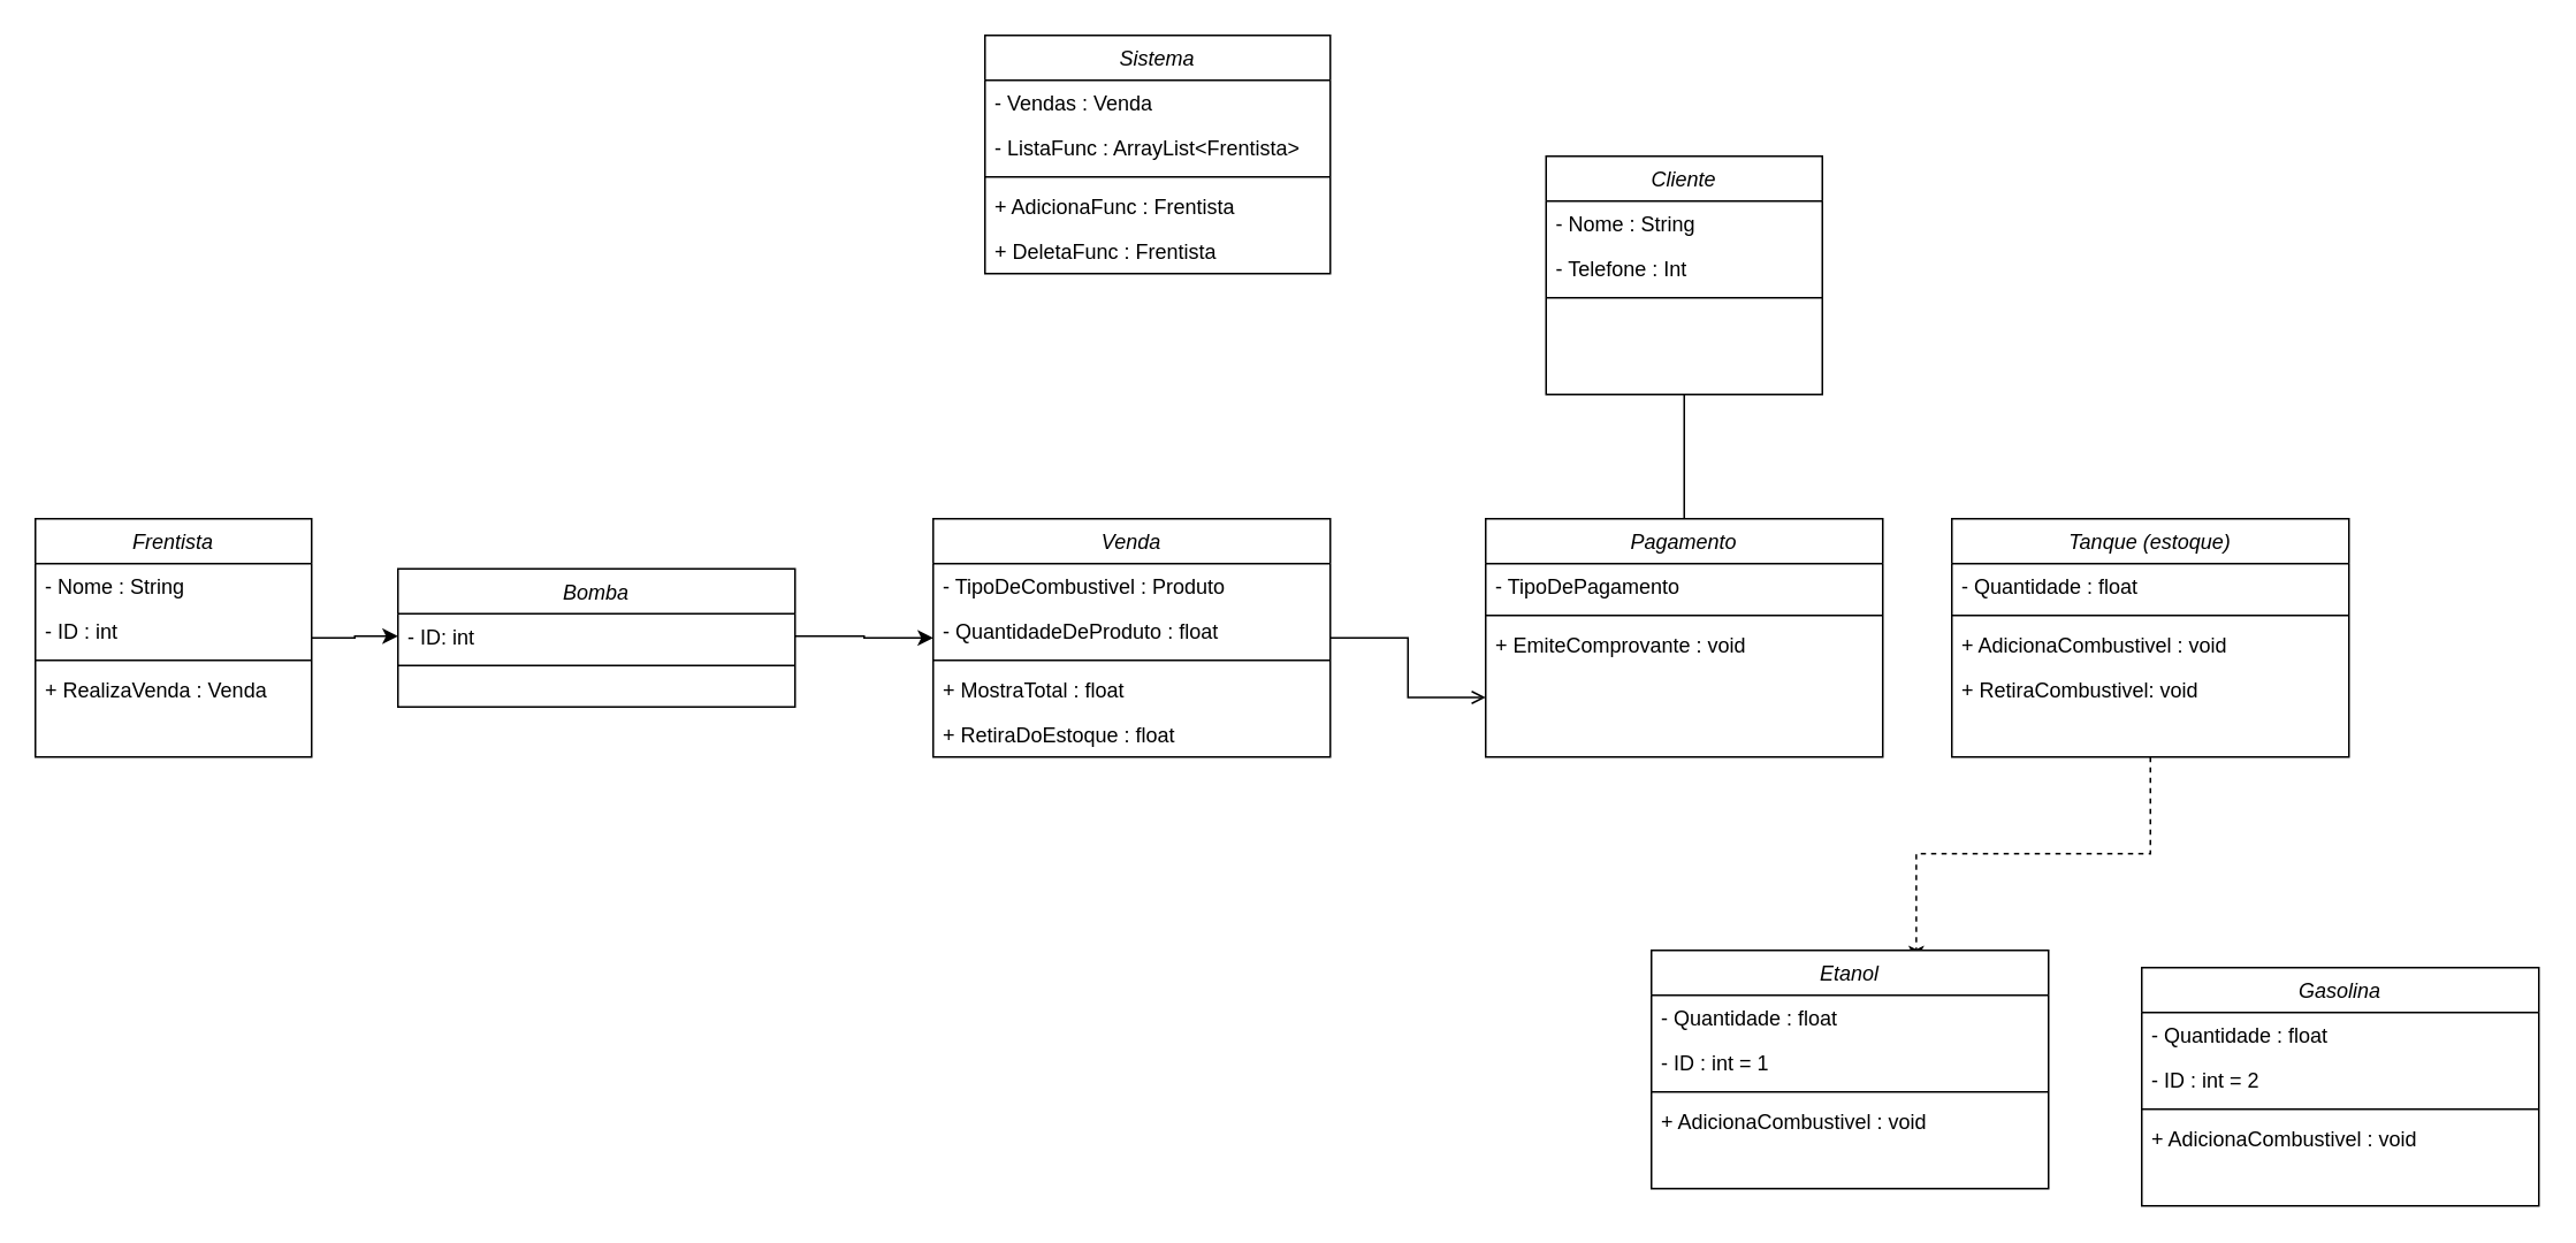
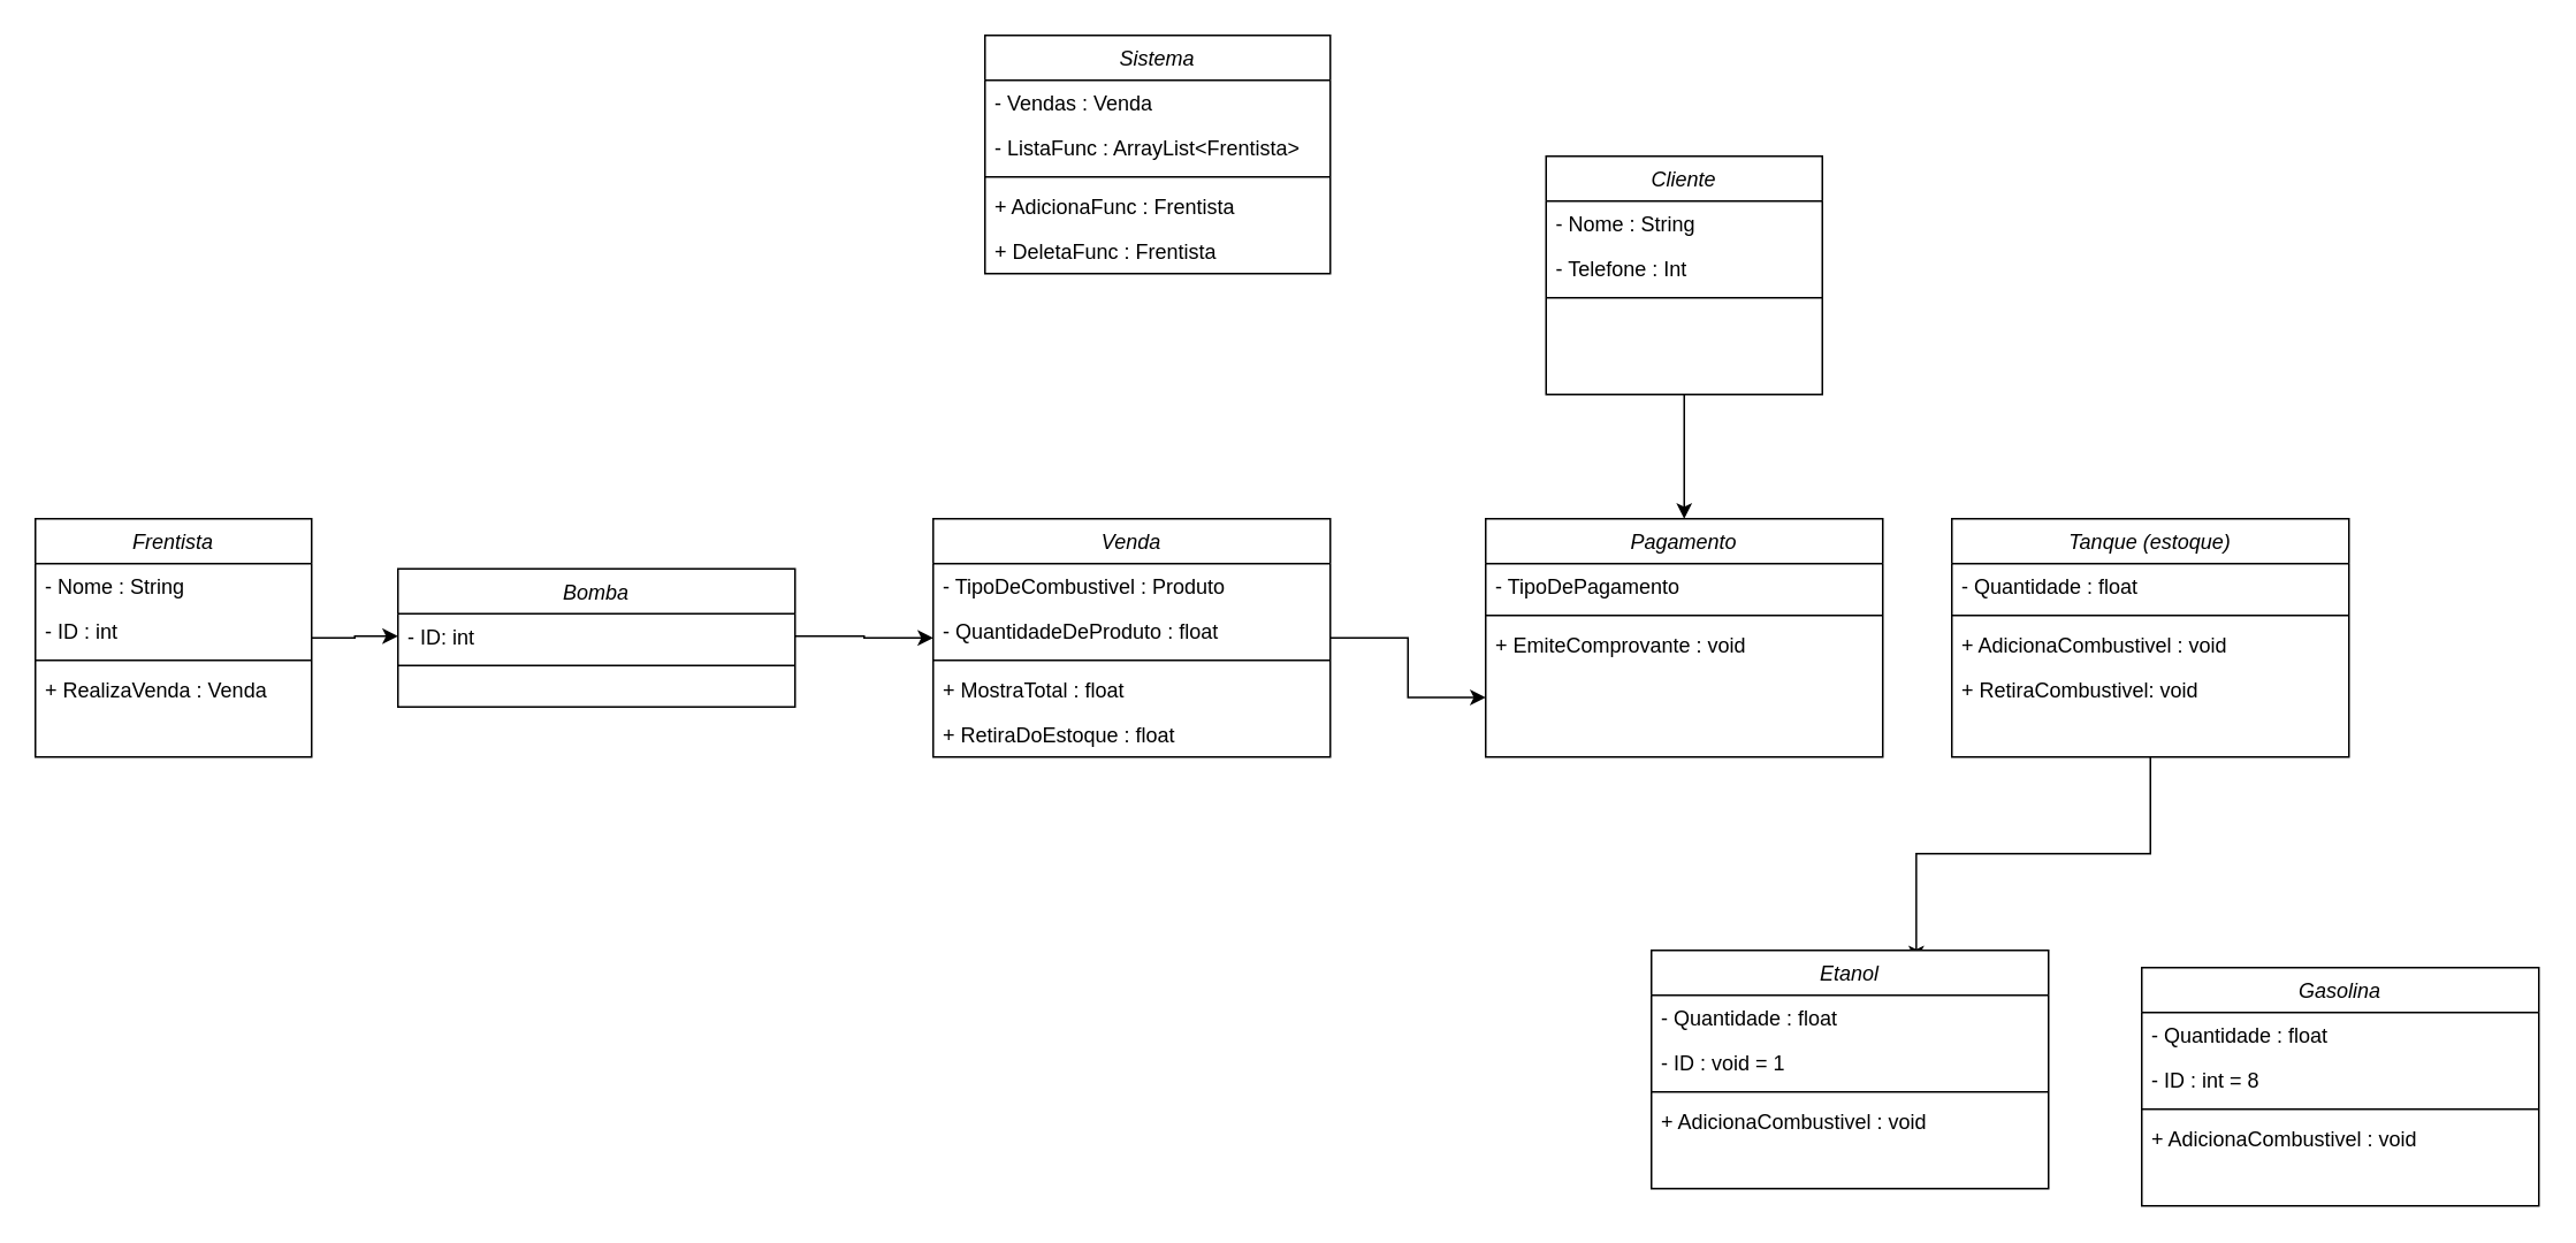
  <mxCell id="0" />
  <mxCell id="1" parent="0" />
- <mxCell id="2" style="edgeStyle=orthogonalEdgeStyle;rounded=0;orthogonalLoop=1;jettySize=auto;html=1;entryX=0.5;entryY=0;entryDx=0;entryDy=0;endArrow=none;" edge="1" parent="1" source="3" target="29"><mxGeometry relative="1" as="geometry" /></mxCell>
+ <mxCell id="2" style="edgeStyle=orthogonalEdgeStyle;rounded=0;orthogonalLoop=1;jettySize=auto;html=1;entryX=0.5;entryY=0;entryDx=0;entryDy=0;" edge="1" parent="1" source="3" target="29"><mxGeometry relative="1" as="geometry" /></mxCell>
  <mxCell id="3" value="Cliente" style="swimlane;fontStyle=2;align=center;verticalAlign=top;childLayout=stackLayout;horizontal=1;startSize=26;horizontalStack=0;resizeParent=1;resizeLast=0;collapsible=1;marginBottom=0;rounded=0;shadow=0;strokeWidth=1;" parent="1" vertex="1"><mxGeometry x="895" y="90" width="160" height="138" as="geometry"><mxRectangle x="230" y="140" width="160" height="26" as="alternateBounds" /></mxGeometry></mxCell>
  <mxCell id="4" value="- Nome : String" style="text;align=left;verticalAlign=top;spacingLeft=4;spacingRight=4;overflow=hidden;rotatable=0;points=[[0,0.5],[1,0.5]];portConstraint=eastwest;" parent="3" vertex="1"><mxGeometry y="26" width="160" height="26" as="geometry" /></mxCell>
  <mxCell id="5" value="- Telefone : Int" style="text;align=left;verticalAlign=top;spacingLeft=4;spacingRight=4;overflow=hidden;rotatable=0;points=[[0,0.5],[1,0.5]];portConstraint=eastwest;rounded=0;shadow=0;html=0;" parent="3" vertex="1"><mxGeometry y="52" width="160" height="26" as="geometry" /></mxCell>
  <mxCell id="6" value="" style="line;html=1;strokeWidth=1;align=left;verticalAlign=middle;spacingTop=-1;spacingLeft=3;spacingRight=3;rotatable=0;labelPosition=right;points=[];portConstraint=eastwest;" parent="3" vertex="1"><mxGeometry y="78" width="160" height="8" as="geometry" /></mxCell>
  <mxCell id="7" style="edgeStyle=orthogonalEdgeStyle;rounded=0;orthogonalLoop=1;jettySize=auto;html=1;entryX=0;entryY=0.5;entryDx=0;entryDy=0;" edge="1" parent="1" source="8" target="27"><mxGeometry relative="1" as="geometry" /></mxCell>
  <mxCell id="8" value="Frentista" style="swimlane;fontStyle=2;align=center;verticalAlign=top;childLayout=stackLayout;horizontal=1;startSize=26;horizontalStack=0;resizeParent=1;resizeLast=0;collapsible=1;marginBottom=0;rounded=0;shadow=0;strokeWidth=1;" vertex="1" parent="1"><mxGeometry x="20" y="300" width="160" height="138" as="geometry"><mxRectangle x="230" y="140" width="160" height="26" as="alternateBounds" /></mxGeometry></mxCell>
  <mxCell id="9" value="- Nome : String" style="text;align=left;verticalAlign=top;spacingLeft=4;spacingRight=4;overflow=hidden;rotatable=0;points=[[0,0.5],[1,0.5]];portConstraint=eastwest;" vertex="1" parent="8"><mxGeometry y="26" width="160" height="26" as="geometry" /></mxCell>
  <mxCell id="10" value="- ID : int" style="text;align=left;verticalAlign=top;spacingLeft=4;spacingRight=4;overflow=hidden;rotatable=0;points=[[0,0.5],[1,0.5]];portConstraint=eastwest;rounded=0;shadow=0;html=0;" vertex="1" parent="8"><mxGeometry y="52" width="160" height="26" as="geometry" /></mxCell>
  <mxCell id="11" value="" style="line;html=1;strokeWidth=1;align=left;verticalAlign=middle;spacingTop=-1;spacingLeft=3;spacingRight=3;rotatable=0;labelPosition=right;points=[];portConstraint=eastwest;" vertex="1" parent="8"><mxGeometry y="78" width="160" height="8" as="geometry" /></mxCell>
  <mxCell id="12" value="+ RealizaVenda : Venda" style="text;align=left;verticalAlign=top;spacingLeft=4;spacingRight=4;overflow=hidden;rotatable=0;points=[[0,0.5],[1,0.5]];portConstraint=eastwest;rounded=0;shadow=0;html=0;" vertex="1" parent="8"><mxGeometry y="86" width="160" height="26" as="geometry" /></mxCell>
  <mxCell id="13" value="Sistema" style="swimlane;fontStyle=2;align=center;verticalAlign=top;childLayout=stackLayout;horizontal=1;startSize=26;horizontalStack=0;resizeParent=1;resizeLast=0;collapsible=1;marginBottom=0;rounded=0;shadow=0;strokeWidth=1;" vertex="1" parent="1"><mxGeometry x="570" y="20" width="200" height="138" as="geometry"><mxRectangle x="230" y="140" width="160" height="26" as="alternateBounds" /></mxGeometry></mxCell>
  <mxCell id="14" value="- Vendas : Venda" style="text;align=left;verticalAlign=top;spacingLeft=4;spacingRight=4;overflow=hidden;rotatable=0;points=[[0,0.5],[1,0.5]];portConstraint=eastwest;" vertex="1" parent="13"><mxGeometry y="26" width="200" height="26" as="geometry" /></mxCell>
  <mxCell id="15" value="- ListaFunc : ArrayList&lt;Frentista&gt;" style="text;align=left;verticalAlign=top;spacingLeft=4;spacingRight=4;overflow=hidden;rotatable=0;points=[[0,0.5],[1,0.5]];portConstraint=eastwest;rounded=0;shadow=0;html=0;" vertex="1" parent="13"><mxGeometry y="52" width="200" height="26" as="geometry" /></mxCell>
  <mxCell id="16" value="" style="line;html=1;strokeWidth=1;align=left;verticalAlign=middle;spacingTop=-1;spacingLeft=3;spacingRight=3;rotatable=0;labelPosition=right;points=[];portConstraint=eastwest;" vertex="1" parent="13"><mxGeometry y="78" width="200" height="8" as="geometry" /></mxCell>
  <mxCell id="17" value="+ AdicionaFunc : Frentista" style="text;align=left;verticalAlign=top;spacingLeft=4;spacingRight=4;overflow=hidden;rotatable=0;points=[[0,0.5],[1,0.5]];portConstraint=eastwest;rounded=0;shadow=0;html=0;" vertex="1" parent="13"><mxGeometry y="86" width="200" height="26" as="geometry" /></mxCell>
  <mxCell id="18" value="+ DeletaFunc : Frentista" style="text;align=left;verticalAlign=top;spacingLeft=4;spacingRight=4;overflow=hidden;rotatable=0;points=[[0,0.5],[1,0.5]];portConstraint=eastwest;rounded=0;shadow=0;html=0;" vertex="1" parent="13"><mxGeometry y="112" width="200" height="26" as="geometry" /></mxCell>
- <mxCell id="19" style="edgeStyle=orthogonalEdgeStyle;rounded=0;orthogonalLoop=1;jettySize=auto;html=1;entryX=0;entryY=0.75;entryDx=0;entryDy=0;endArrow=open;" edge="1" parent="1" source="20" target="29"><mxGeometry relative="1" as="geometry" /></mxCell>
+ <mxCell id="19" style="edgeStyle=orthogonalEdgeStyle;rounded=0;orthogonalLoop=1;jettySize=auto;html=1;entryX=0;entryY=0.75;entryDx=0;entryDy=0;" edge="1" parent="1" source="20" target="29"><mxGeometry relative="1" as="geometry" /></mxCell>
  <mxCell id="20" value="Venda" style="swimlane;fontStyle=2;align=center;verticalAlign=top;childLayout=stackLayout;horizontal=1;startSize=26;horizontalStack=0;resizeParent=1;resizeLast=0;collapsible=1;marginBottom=0;rounded=0;shadow=0;strokeWidth=1;" vertex="1" parent="1"><mxGeometry x="540" y="300" width="230" height="138" as="geometry"><mxRectangle x="230" y="140" width="160" height="26" as="alternateBounds" /></mxGeometry></mxCell>
  <mxCell id="21" value="- TipoDeCombustivel : Produto" style="text;align=left;verticalAlign=top;spacingLeft=4;spacingRight=4;overflow=hidden;rotatable=0;points=[[0,0.5],[1,0.5]];portConstraint=eastwest;" vertex="1" parent="20"><mxGeometry y="26" width="230" height="26" as="geometry" /></mxCell>
  <mxCell id="22" value="- QuantidadeDeProduto : float" style="text;align=left;verticalAlign=top;spacingLeft=4;spacingRight=4;overflow=hidden;rotatable=0;points=[[0,0.5],[1,0.5]];portConstraint=eastwest;rounded=0;shadow=0;html=0;" vertex="1" parent="20"><mxGeometry y="52" width="230" height="26" as="geometry" /></mxCell>
  <mxCell id="23" value="" style="line;html=1;strokeWidth=1;align=left;verticalAlign=middle;spacingTop=-1;spacingLeft=3;spacingRight=3;rotatable=0;labelPosition=right;points=[];portConstraint=eastwest;" vertex="1" parent="20"><mxGeometry y="78" width="230" height="8" as="geometry" /></mxCell>
  <mxCell id="24" value="+ MostraTotal : float" style="text;align=left;verticalAlign=top;spacingLeft=4;spacingRight=4;overflow=hidden;rotatable=0;points=[[0,0.5],[1,0.5]];portConstraint=eastwest;rounded=0;shadow=0;html=0;" vertex="1" parent="20"><mxGeometry y="86" width="230" height="26" as="geometry" /></mxCell>
  <mxCell id="25" value="+ RetiraDoEstoque : float" style="text;align=left;verticalAlign=top;spacingLeft=4;spacingRight=4;overflow=hidden;rotatable=0;points=[[0,0.5],[1,0.5]];portConstraint=eastwest;rounded=0;shadow=0;html=0;" vertex="1" parent="20"><mxGeometry y="112" width="230" height="26" as="geometry" /></mxCell>
  <mxCell id="26" value="Bomba" style="swimlane;fontStyle=2;align=center;verticalAlign=top;childLayout=stackLayout;horizontal=1;startSize=26;horizontalStack=0;resizeParent=1;resizeLast=0;collapsible=1;marginBottom=0;rounded=0;shadow=0;strokeWidth=1;" vertex="1" parent="1"><mxGeometry x="230" y="329" width="230" height="80" as="geometry"><mxRectangle x="230" y="140" width="160" height="26" as="alternateBounds" /></mxGeometry></mxCell>
  <mxCell id="27" value="- ID: int" style="text;align=left;verticalAlign=top;spacingLeft=4;spacingRight=4;overflow=hidden;rotatable=0;points=[[0,0.5],[1,0.5]];portConstraint=eastwest;" vertex="1" parent="26"><mxGeometry y="26" width="230" height="26" as="geometry" /></mxCell>
  <mxCell id="28" value="" style="line;html=1;strokeWidth=1;align=left;verticalAlign=middle;spacingTop=-1;spacingLeft=3;spacingRight=3;rotatable=0;labelPosition=right;points=[];portConstraint=eastwest;" vertex="1" parent="26"><mxGeometry y="52" width="230" height="8" as="geometry" /></mxCell>
  <mxCell id="29" value="Pagamento" style="swimlane;fontStyle=2;align=center;verticalAlign=top;childLayout=stackLayout;horizontal=1;startSize=26;horizontalStack=0;resizeParent=1;resizeLast=0;collapsible=1;marginBottom=0;rounded=0;shadow=0;strokeWidth=1;" vertex="1" parent="1"><mxGeometry x="860" y="300" width="230" height="138" as="geometry"><mxRectangle x="230" y="140" width="160" height="26" as="alternateBounds" /></mxGeometry></mxCell>
  <mxCell id="30" value="- TipoDePagamento" style="text;align=left;verticalAlign=top;spacingLeft=4;spacingRight=4;overflow=hidden;rotatable=0;points=[[0,0.5],[1,0.5]];portConstraint=eastwest;" vertex="1" parent="29"><mxGeometry y="26" width="230" height="26" as="geometry" /></mxCell>
  <mxCell id="31" value="" style="line;html=1;strokeWidth=1;align=left;verticalAlign=middle;spacingTop=-1;spacingLeft=3;spacingRight=3;rotatable=0;labelPosition=right;points=[];portConstraint=eastwest;" vertex="1" parent="29"><mxGeometry y="52" width="230" height="8" as="geometry" /></mxCell>
  <mxCell id="32" value="+ EmiteComprovante : void" style="text;align=left;verticalAlign=top;spacingLeft=4;spacingRight=4;overflow=hidden;rotatable=0;points=[[0,0.5],[1,0.5]];portConstraint=eastwest;rounded=0;shadow=0;html=0;" vertex="1" parent="29"><mxGeometry y="60" width="230" height="26" as="geometry" /></mxCell>
- <mxCell id="33" style="edgeStyle=orthogonalEdgeStyle;rounded=0;orthogonalLoop=1;jettySize=auto;html=1;entryX=0.667;entryY=0.046;entryDx=0;entryDy=0;entryPerimeter=0;dashed=1;" edge="1" parent="1" source="34" target="39"><mxGeometry relative="1" as="geometry" /></mxCell>
+ <mxCell id="33" style="edgeStyle=orthogonalEdgeStyle;rounded=0;orthogonalLoop=1;jettySize=auto;html=1;entryX=0.667;entryY=0.046;entryDx=0;entryDy=0;entryPerimeter=0;" edge="1" parent="1" source="34" target="39"><mxGeometry relative="1" as="geometry" /></mxCell>
  <mxCell id="34" value="Tanque (estoque)" style="swimlane;fontStyle=2;align=center;verticalAlign=top;childLayout=stackLayout;horizontal=1;startSize=26;horizontalStack=0;resizeParent=1;resizeLast=0;collapsible=1;marginBottom=0;rounded=0;shadow=0;strokeWidth=1;" vertex="1" parent="1"><mxGeometry x="1130" y="300" width="230" height="138" as="geometry"><mxRectangle x="230" y="140" width="160" height="26" as="alternateBounds" /></mxGeometry></mxCell>
  <mxCell id="35" value="- Quantidade : float" style="text;align=left;verticalAlign=top;spacingLeft=4;spacingRight=4;overflow=hidden;rotatable=0;points=[[0,0.5],[1,0.5]];portConstraint=eastwest;" vertex="1" parent="34"><mxGeometry y="26" width="230" height="26" as="geometry" /></mxCell>
  <mxCell id="36" value="" style="line;html=1;strokeWidth=1;align=left;verticalAlign=middle;spacingTop=-1;spacingLeft=3;spacingRight=3;rotatable=0;labelPosition=right;points=[];portConstraint=eastwest;" vertex="1" parent="34"><mxGeometry y="52" width="230" height="8" as="geometry" /></mxCell>
  <mxCell id="37" value="+ AdicionaCombustivel : void" style="text;align=left;verticalAlign=top;spacingLeft=4;spacingRight=4;overflow=hidden;rotatable=0;points=[[0,0.5],[1,0.5]];portConstraint=eastwest;rounded=0;shadow=0;html=0;" vertex="1" parent="34"><mxGeometry y="60" width="230" height="26" as="geometry" /></mxCell>
  <mxCell id="38" value="+ RetiraCombustivel: void" style="text;align=left;verticalAlign=top;spacingLeft=4;spacingRight=4;overflow=hidden;rotatable=0;points=[[0,0.5],[1,0.5]];portConstraint=eastwest;rounded=0;shadow=0;html=0;" vertex="1" parent="34"><mxGeometry y="86" width="230" height="26" as="geometry" /></mxCell>
  <mxCell id="39" value="Etanol" style="swimlane;fontStyle=2;align=center;verticalAlign=top;childLayout=stackLayout;horizontal=1;startSize=26;horizontalStack=0;resizeParent=1;resizeLast=0;collapsible=1;marginBottom=0;rounded=0;shadow=0;strokeWidth=1;" vertex="1" parent="1"><mxGeometry x="956" y="550" width="230" height="138" as="geometry"><mxRectangle x="230" y="140" width="160" height="26" as="alternateBounds" /></mxGeometry></mxCell>
  <mxCell id="40" value="- Quantidade : float" style="text;align=left;verticalAlign=top;spacingLeft=4;spacingRight=4;overflow=hidden;rotatable=0;points=[[0,0.5],[1,0.5]];portConstraint=eastwest;" vertex="1" parent="39"><mxGeometry y="26" width="230" height="26" as="geometry" /></mxCell>
- <mxCell id="41" value="- ID : int = 1" style="text;align=left;verticalAlign=top;spacingLeft=4;spacingRight=4;overflow=hidden;rotatable=0;points=[[0,0.5],[1,0.5]];portConstraint=eastwest;" vertex="1" parent="39"><mxGeometry y="52" width="230" height="26" as="geometry" /></mxCell>
+ <mxCell id="41" value="- ID : void = 1" style="text;align=left;verticalAlign=top;spacingLeft=4;spacingRight=4;overflow=hidden;rotatable=0;points=[[0,0.5],[1,0.5]];portConstraint=eastwest;" vertex="1" parent="39"><mxGeometry y="52" width="230" height="26" as="geometry" /></mxCell>
  <mxCell id="42" value="" style="line;html=1;strokeWidth=1;align=left;verticalAlign=middle;spacingTop=-1;spacingLeft=3;spacingRight=3;rotatable=0;labelPosition=right;points=[];portConstraint=eastwest;" vertex="1" parent="39"><mxGeometry y="78" width="230" height="8" as="geometry" /></mxCell>
  <mxCell id="43" value="+ AdicionaCombustivel : void" style="text;align=left;verticalAlign=top;spacingLeft=4;spacingRight=4;overflow=hidden;rotatable=0;points=[[0,0.5],[1,0.5]];portConstraint=eastwest;rounded=0;shadow=0;html=0;" vertex="1" parent="39"><mxGeometry y="86" width="230" height="26" as="geometry" /></mxCell>
  <mxCell id="44" value="Gasolina" style="swimlane;fontStyle=2;align=center;verticalAlign=top;childLayout=stackLayout;horizontal=1;startSize=26;horizontalStack=0;resizeParent=1;resizeLast=0;collapsible=1;marginBottom=0;rounded=0;shadow=0;strokeWidth=1;" vertex="1" parent="1"><mxGeometry x="1240" y="560" width="230" height="138" as="geometry"><mxRectangle x="230" y="140" width="160" height="26" as="alternateBounds" /></mxGeometry></mxCell>
  <mxCell id="45" value="- Quantidade : float" style="text;align=left;verticalAlign=top;spacingLeft=4;spacingRight=4;overflow=hidden;rotatable=0;points=[[0,0.5],[1,0.5]];portConstraint=eastwest;" vertex="1" parent="44"><mxGeometry y="26" width="230" height="26" as="geometry" /></mxCell>
- <mxCell id="46" value="- ID : int = 2" style="text;align=left;verticalAlign=top;spacingLeft=4;spacingRight=4;overflow=hidden;rotatable=0;points=[[0,0.5],[1,0.5]];portConstraint=eastwest;" vertex="1" parent="44"><mxGeometry y="52" width="230" height="26" as="geometry" /></mxCell>
+ <mxCell id="46" value="- ID : int = 8" style="text;align=left;verticalAlign=top;spacingLeft=4;spacingRight=4;overflow=hidden;rotatable=0;points=[[0,0.5],[1,0.5]];portConstraint=eastwest;" vertex="1" parent="44"><mxGeometry y="52" width="230" height="26" as="geometry" /></mxCell>
  <mxCell id="47" value="" style="line;html=1;strokeWidth=1;align=left;verticalAlign=middle;spacingTop=-1;spacingLeft=3;spacingRight=3;rotatable=0;labelPosition=right;points=[];portConstraint=eastwest;" vertex="1" parent="44"><mxGeometry y="78" width="230" height="8" as="geometry" /></mxCell>
  <mxCell id="48" value="+ AdicionaCombustivel : void" style="text;align=left;verticalAlign=top;spacingLeft=4;spacingRight=4;overflow=hidden;rotatable=0;points=[[0,0.5],[1,0.5]];portConstraint=eastwest;rounded=0;shadow=0;html=0;" vertex="1" parent="44"><mxGeometry y="86" width="230" height="26" as="geometry" /></mxCell>
  <mxCell id="49" style="edgeStyle=orthogonalEdgeStyle;rounded=0;orthogonalLoop=1;jettySize=auto;html=1;" edge="1" parent="1" source="27" target="20"><mxGeometry relative="1" as="geometry" /></mxCell>
